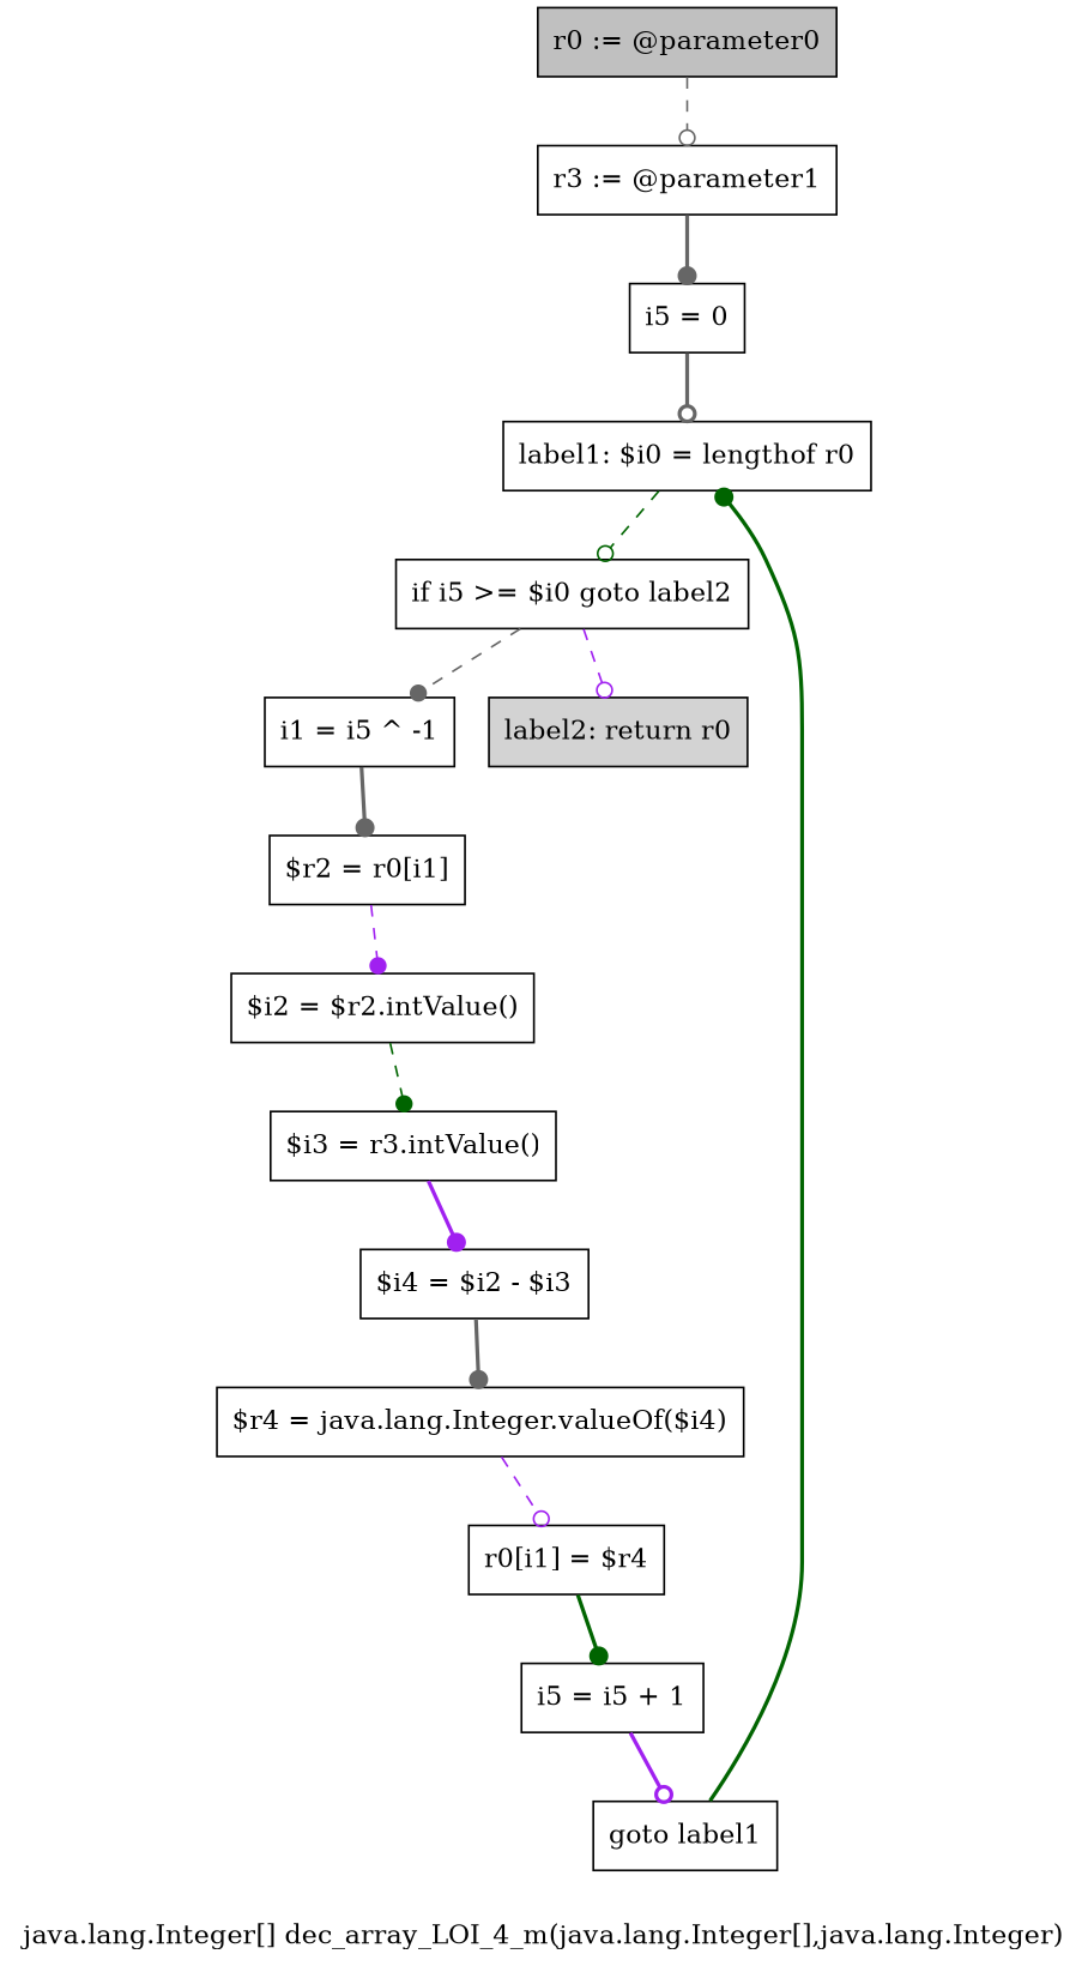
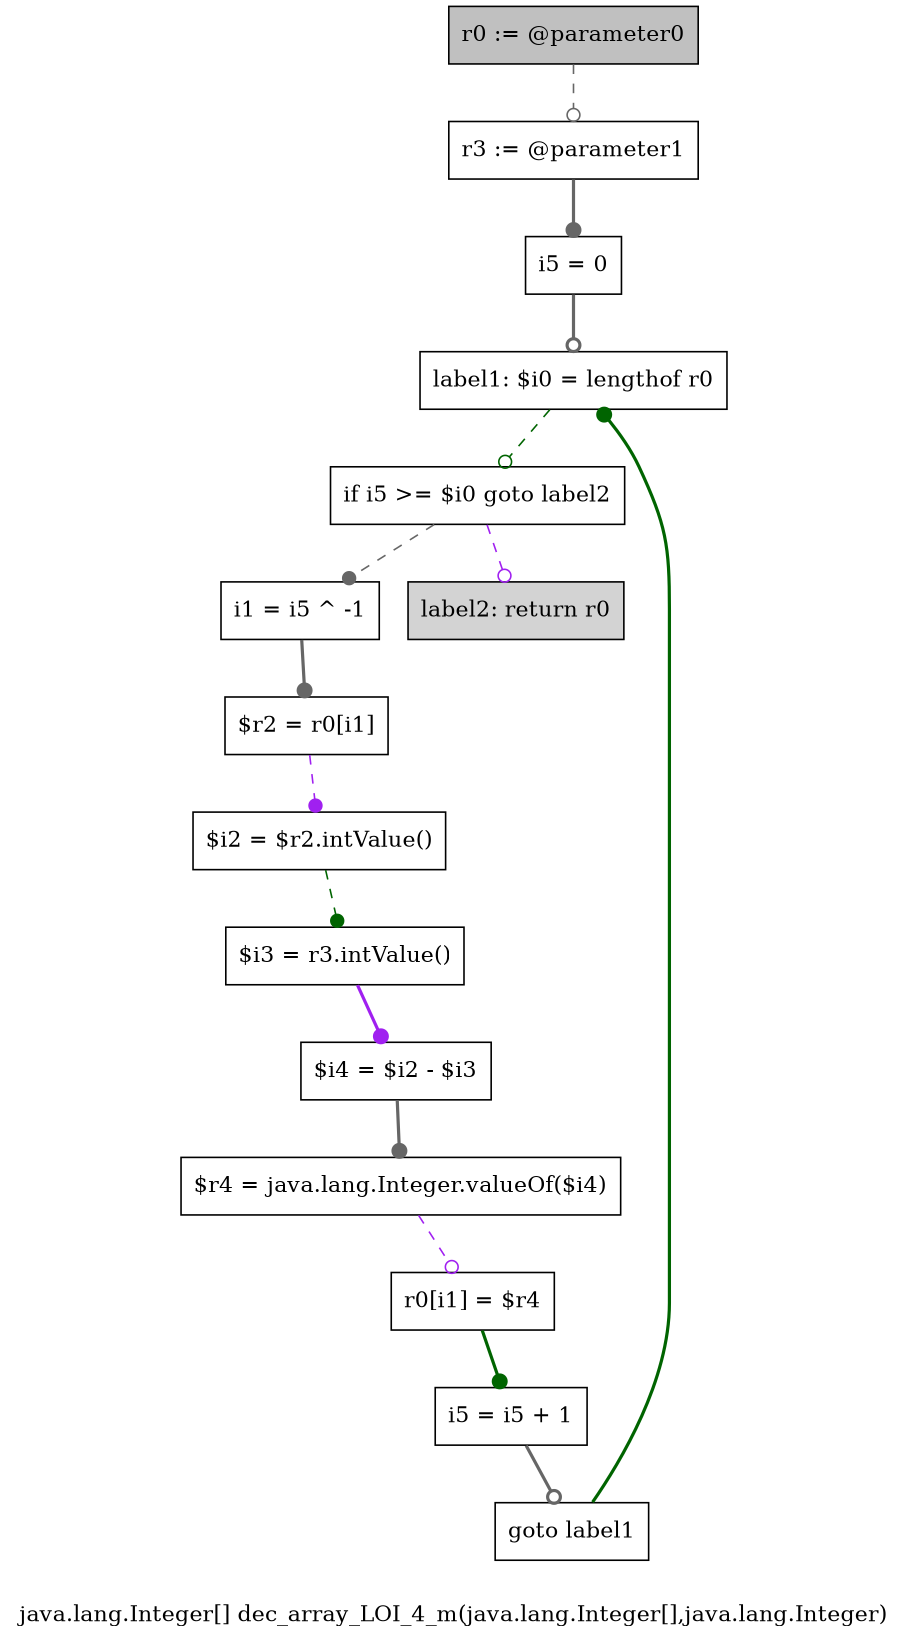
  digraph {
    label="java.lang.Integer[] dec_array_LOI_4_m(java.lang.Integer[],java.lang.Integer)"
    node [shape=box]
    edge [arrowhead=dot color=gray40 style=bold]
    n1 [fillcolor=gray label="r0 := @parameter0" style=filled]
    n2 [label="r3 := @parameter1"]
    n3 [label="i5 = 0"]
    n4 [label="label1: $i0 = lengthof r0"]
    n5 [label="if i5 >= $i0 goto label2"]
    n6 [label="i1 = i5 ^ -1"]
    n7 [fillcolor=lightgray label="label2: return r0" style=filled]
    n8 [label="$r2 = r0[i1]"]
    n9 [label="$i2 = $r2.intValue()"]
    n10 [label="$i3 = r3.intValue()"]
    n11 [label="$i4 = $i2 - $i3"]
    n12 [label="$r4 = java.lang.Integer.valueOf($i4)"]
    n13 [label="r0[i1] = $r4"]
    n14 [label="i5 = i5 + 1"]
    n15 [label="goto label1"]
    n1 -> n2 [arrowhead=odot style=dashed]
    n2 -> n3
    n3 -> n4 [arrowhead=odot]
    n4 -> n5 [arrowhead=odot color=darkgreen style=dashed]
    n5 -> n6 [style=dashed]
    n5 -> n7 [arrowhead=odot color=purple style=dashed]
    n6 -> n8
    n8 -> n9 [color=purple style=dashed]
    n9 -> n10 [color=darkgreen style=dashed]
    n10 -> n11 [color=purple]
    n11 -> n12
    n12 -> n13 [arrowhead=odot color=purple style=dashed]
    n13 -> n14 [color=darkgreen]
-   n14 -> n15 [arrowhead=odot color=purple]
+   n14 -> n15 [arrowhead=odot]
    n15 -> n4 [color=darkgreen]
  }
